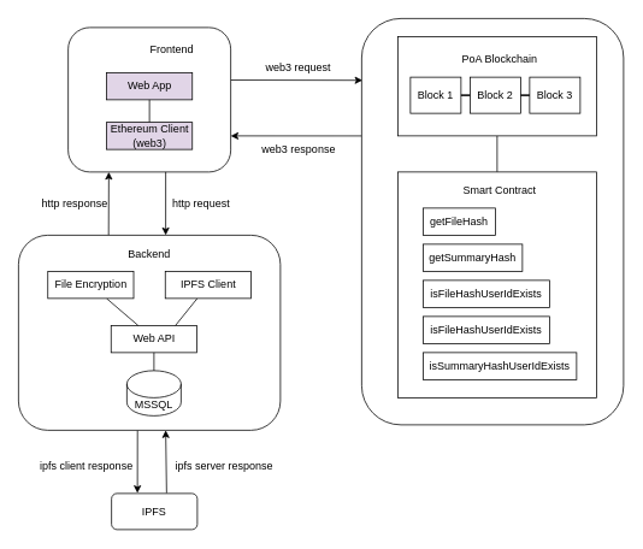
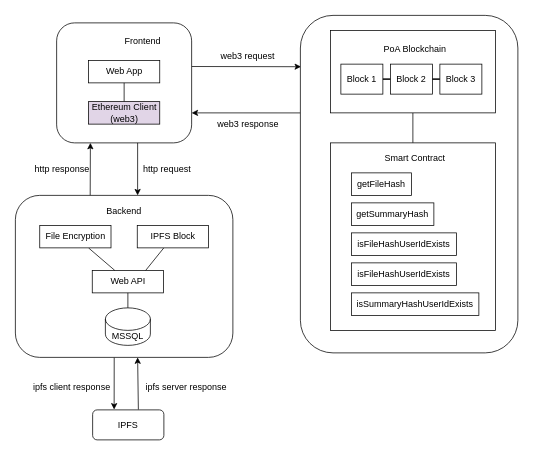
  <mxCell id="0" />
  <mxCell id="1" parent="0" />
  <mxCell id="2" style="edgeStyle=none;rounded=0;orthogonalLoop=1;jettySize=auto;html=1;entryX=0.003;entryY=0.201;entryDx=0;entryDy=0;entryPerimeter=0;endArrow=classic;endFill=1;" edge="1" parent="1"><mxGeometry relative="1" as="geometry"><mxPoint x="255" y="88.172" as="sourcePoint" /><mxPoint x="400.87" y="88.45" as="targetPoint" /></mxGeometry></mxCell>
  <mxCell id="3" value="" style="rounded=1;whiteSpace=wrap;html=1;" vertex="1" parent="1"><mxGeometry x="75" y="30" width="180" height="160" as="geometry" /></mxCell>
- <mxCell id="4" value="Web App" style="rounded=0;whiteSpace=wrap;html=1;fillColor=#e1d5e7;" vertex="1" parent="1"><mxGeometry x="117.5" y="80" width="95" height="30" as="geometry" /></mxCell>
+ <mxCell id="4" value="Web App" style="rounded=0;whiteSpace=wrap;html=1;" vertex="1" parent="1"><mxGeometry x="117.5" y="80" width="95" height="30" as="geometry" /></mxCell>
  <mxCell id="5" style="edgeStyle=none;rounded=0;orthogonalLoop=1;jettySize=auto;html=1;entryX=0.5;entryY=1;entryDx=0;entryDy=0;endArrow=none;endFill=0;" edge="1" parent="1" source="6" target="4"><mxGeometry relative="1" as="geometry" /></mxCell>
  <mxCell id="6" value="Ethereum Client (web3)" style="rounded=0;whiteSpace=wrap;html=1;fillColor=#e1d5e7;" vertex="1" parent="1"><mxGeometry x="117.5" y="135" width="95" height="30" as="geometry" /></mxCell>
  <mxCell id="7" value="Frontend" style="text;html=1;strokeColor=none;fillColor=none;align=center;verticalAlign=middle;whiteSpace=wrap;rounded=0;" vertex="1" parent="1"><mxGeometry x="160" y="40" width="60" height="30" as="geometry" /></mxCell>
  <mxCell id="8" value="" style="edgeStyle=none;rounded=0;orthogonalLoop=1;jettySize=auto;html=1;endArrow=classic;endFill=1;entryX=0.365;entryY=-0.012;entryDx=0;entryDy=0;entryPerimeter=0;" edge="1" parent="1"><mxGeometry relative="1" as="geometry"><mxPoint x="151.785" y="476" as="sourcePoint" /><mxPoint x="151.675" y="545.52" as="targetPoint" /></mxGeometry></mxCell>
  <mxCell id="9" value="" style="edgeStyle=none;rounded=0;orthogonalLoop=1;jettySize=auto;html=1;endArrow=classic;endFill=1;entryX=0.25;entryY=1;entryDx=0;entryDy=0;exitX=0.344;exitY=0;exitDx=0;exitDy=0;exitPerimeter=0;" edge="1" parent="1" source="10" target="3"><mxGeometry relative="1" as="geometry" /></mxCell>
  <mxCell id="10" value="" style="rounded=1;whiteSpace=wrap;html=1;" vertex="1" parent="1"><mxGeometry x="20" y="260" width="290" height="216" as="geometry" /></mxCell>
  <mxCell id="11" value="Web API" style="rounded=0;whiteSpace=wrap;html=1;" vertex="1" parent="1"><mxGeometry x="122.5" y="360" width="95" height="30" as="geometry" /></mxCell>
  <mxCell id="12" style="rounded=0;orthogonalLoop=1;jettySize=auto;html=1;endArrow=none;endFill=0;" edge="1" parent="1" source="13" target="11"><mxGeometry relative="1" as="geometry" /></mxCell>
  <mxCell id="13" value="File Encryption" style="rounded=0;whiteSpace=wrap;html=1;" vertex="1" parent="1"><mxGeometry x="52.5" y="300" width="95" height="30" as="geometry" /></mxCell>
  <mxCell id="14" value="Backend" style="text;html=1;strokeColor=none;fillColor=none;align=center;verticalAlign=middle;whiteSpace=wrap;rounded=0;" vertex="1" parent="1"><mxGeometry x="135" y="266" width="60" height="30" as="geometry" /></mxCell>
  <mxCell id="15" style="edgeStyle=none;rounded=0;orthogonalLoop=1;jettySize=auto;html=1;entryX=0.5;entryY=1;entryDx=0;entryDy=0;endArrow=none;endFill=0;" edge="1" parent="1" source="16" target="11"><mxGeometry relative="1" as="geometry" /></mxCell>
  <mxCell id="16" value="MSSQL" style="shape=cylinder3;whiteSpace=wrap;html=1;boundedLbl=1;backgroundOutline=1;size=15;" vertex="1" parent="1"><mxGeometry x="140" y="410" width="60" height="50" as="geometry" /></mxCell>
  <mxCell id="17" style="edgeStyle=none;rounded=0;orthogonalLoop=1;jettySize=auto;html=1;entryX=0.75;entryY=0;entryDx=0;entryDy=0;endArrow=none;endFill=0;" edge="1" parent="1" source="18" target="11"><mxGeometry relative="1" as="geometry" /></mxCell>
- <mxCell id="18" value="IPFS Client" style="rounded=0;whiteSpace=wrap;html=1;" vertex="1" parent="1"><mxGeometry x="182.5" y="300" width="95" height="30" as="geometry" /></mxCell>
+ <mxCell id="18" value="IPFS Block" style="rounded=0;whiteSpace=wrap;html=1;" vertex="1" parent="1"><mxGeometry x="182.5" y="300" width="95" height="30" as="geometry" /></mxCell>
  <mxCell id="19" value="IPFS" style="rounded=1;whiteSpace=wrap;html=1;" vertex="1" parent="1"><mxGeometry x="123" y="546" width="95" height="40" as="geometry" /></mxCell>
  <mxCell id="20" style="edgeStyle=none;rounded=0;orthogonalLoop=1;jettySize=auto;html=1;exitX=0;exitY=0.289;exitDx=0;exitDy=0;endArrow=classic;endFill=1;exitPerimeter=0;entryX=1;entryY=0.75;entryDx=0;entryDy=0;" edge="1" parent="1" source="21" target="3"><mxGeometry relative="1" as="geometry"><mxPoint x="260" y="150" as="targetPoint" /></mxGeometry></mxCell>
  <mxCell id="21" value="" style="rounded=1;whiteSpace=wrap;html=1;" vertex="1" parent="1"><mxGeometry x="400" y="20" width="290" height="450" as="geometry" /></mxCell>
  <mxCell id="22" style="edgeStyle=orthogonalEdgeStyle;rounded=0;orthogonalLoop=1;jettySize=auto;html=1;entryX=0.5;entryY=0;entryDx=0;entryDy=0;endArrow=none;endFill=0;" edge="1" parent="1" source="23" target="29"><mxGeometry relative="1" as="geometry" /></mxCell>
  <mxCell id="23" value="" style="rounded=0;whiteSpace=wrap;html=1;" vertex="1" parent="1"><mxGeometry x="440" y="40" width="220" height="110" as="geometry" /></mxCell>
  <mxCell id="24" value="" style="edgeStyle=orthogonalEdgeStyle;rounded=0;orthogonalLoop=1;jettySize=auto;html=1;endArrow=none;endFill=0;" edge="1" parent="1" source="25" target="28"><mxGeometry relative="1" as="geometry" /></mxCell>
  <mxCell id="25" value="Block 1" style="rounded=0;whiteSpace=wrap;html=1;" vertex="1" parent="1"><mxGeometry x="454" y="85" width="56" height="40" as="geometry" /></mxCell>
  <mxCell id="26" value="" style="edgeStyle=orthogonalEdgeStyle;rounded=0;orthogonalLoop=1;jettySize=auto;html=1;endArrow=none;endFill=0;" edge="1" parent="1" source="27" target="28"><mxGeometry relative="1" as="geometry" /></mxCell>
  <mxCell id="27" value="Block 3" style="rounded=0;whiteSpace=wrap;html=1;" vertex="1" parent="1"><mxGeometry x="586" y="85" width="56" height="40" as="geometry" /></mxCell>
  <mxCell id="28" value="Block 2" style="rounded=0;whiteSpace=wrap;html=1;" vertex="1" parent="1"><mxGeometry x="520" y="85" width="56" height="40" as="geometry" /></mxCell>
  <mxCell id="29" value="" style="rounded=0;whiteSpace=wrap;html=1;" vertex="1" parent="1"><mxGeometry x="440" y="190" width="220" height="250" as="geometry" /></mxCell>
  <mxCell id="30" value="getFileHash" style="rounded=0;whiteSpace=wrap;html=1;" vertex="1" parent="1"><mxGeometry x="468" y="230" width="80" height="30" as="geometry" /></mxCell>
  <mxCell id="31" value="getSummaryHash" style="rounded=0;whiteSpace=wrap;html=1;" vertex="1" parent="1"><mxGeometry x="468" y="270" width="110" height="30" as="geometry" /></mxCell>
  <mxCell id="32" value="isFileHashUserIdExists" style="rounded=0;whiteSpace=wrap;html=1;" vertex="1" parent="1"><mxGeometry x="468" y="310" width="140" height="30" as="geometry" /></mxCell>
  <mxCell id="33" value="isSummaryHashUserIdExists" style="rounded=0;whiteSpace=wrap;html=1;" vertex="1" parent="1"><mxGeometry x="468" y="390" width="170" height="30" as="geometry" /></mxCell>
  <mxCell id="34" value="isFileHashUserIdExists" style="rounded=0;whiteSpace=wrap;html=1;" vertex="1" parent="1"><mxGeometry x="468" y="350" width="140" height="30" as="geometry" /></mxCell>
  <mxCell id="35" value="Smart Contract" style="text;html=1;strokeColor=none;fillColor=none;align=center;verticalAlign=middle;whiteSpace=wrap;rounded=0;" vertex="1" parent="1"><mxGeometry x="503" y="196" width="100" height="30" as="geometry" /></mxCell>
  <mxCell id="36" value="PoA Blockchain" style="text;html=1;strokeColor=none;fillColor=none;align=center;verticalAlign=middle;whiteSpace=wrap;rounded=0;" vertex="1" parent="1"><mxGeometry x="503" y="50" width="100" height="30" as="geometry" /></mxCell>
  <mxCell id="37" value="" style="edgeStyle=none;rounded=0;orthogonalLoop=1;jettySize=auto;html=1;endArrow=classic;endFill=1;exitX=0.642;exitY=-0.012;exitDx=0;exitDy=0;exitPerimeter=0;" edge="1" parent="1" source="19"><mxGeometry relative="1" as="geometry"><mxPoint x="283.115" y="496" as="sourcePoint" /><mxPoint x="183" y="476" as="targetPoint" /></mxGeometry></mxCell>
  <mxCell id="38" value="" style="edgeStyle=none;rounded=0;orthogonalLoop=1;jettySize=auto;html=1;endArrow=classic;endFill=1;entryX=0.562;entryY=0;entryDx=0;entryDy=0;entryPerimeter=0;" edge="1" parent="1" target="10"><mxGeometry relative="1" as="geometry"><mxPoint x="183" y="190" as="sourcePoint" /><mxPoint x="333.24" y="120" as="targetPoint" /></mxGeometry></mxCell>
  <mxCell id="39" value="web3 request" style="text;html=1;strokeColor=none;fillColor=none;align=center;verticalAlign=middle;whiteSpace=wrap;rounded=0;" vertex="1" parent="1"><mxGeometry x="285" y="60" width="90" height="30" as="geometry" /></mxCell>
  <mxCell id="40" value="web3 response" style="text;html=1;strokeColor=none;fillColor=none;align=center;verticalAlign=middle;whiteSpace=wrap;rounded=0;" vertex="1" parent="1"><mxGeometry x="277.5" y="150" width="105" height="30" as="geometry" /></mxCell>
  <mxCell id="41" value="http request" style="text;html=1;strokeColor=none;fillColor=none;align=center;verticalAlign=middle;whiteSpace=wrap;rounded=0;" vertex="1" parent="1"><mxGeometry x="170" y="210" width="105" height="30" as="geometry" /></mxCell>
  <mxCell id="42" value="http response" style="text;html=1;strokeColor=none;fillColor=none;align=center;verticalAlign=middle;whiteSpace=wrap;rounded=0;" vertex="1" parent="1"><mxGeometry x="30" y="210" width="105" height="30" as="geometry" /></mxCell>
  <mxCell id="43" value="ipfs server response" style="text;html=1;strokeColor=none;fillColor=none;align=center;verticalAlign=middle;whiteSpace=wrap;rounded=0;" vertex="1" parent="1"><mxGeometry x="183" y="501" width="130" height="30" as="geometry" /></mxCell>
  <mxCell id="44" value="ipfs client response" style="text;html=1;strokeColor=none;fillColor=none;align=center;verticalAlign=middle;whiteSpace=wrap;rounded=0;" vertex="1" parent="1"><mxGeometry x="43" y="501" width="105" height="30" as="geometry" /></mxCell>
